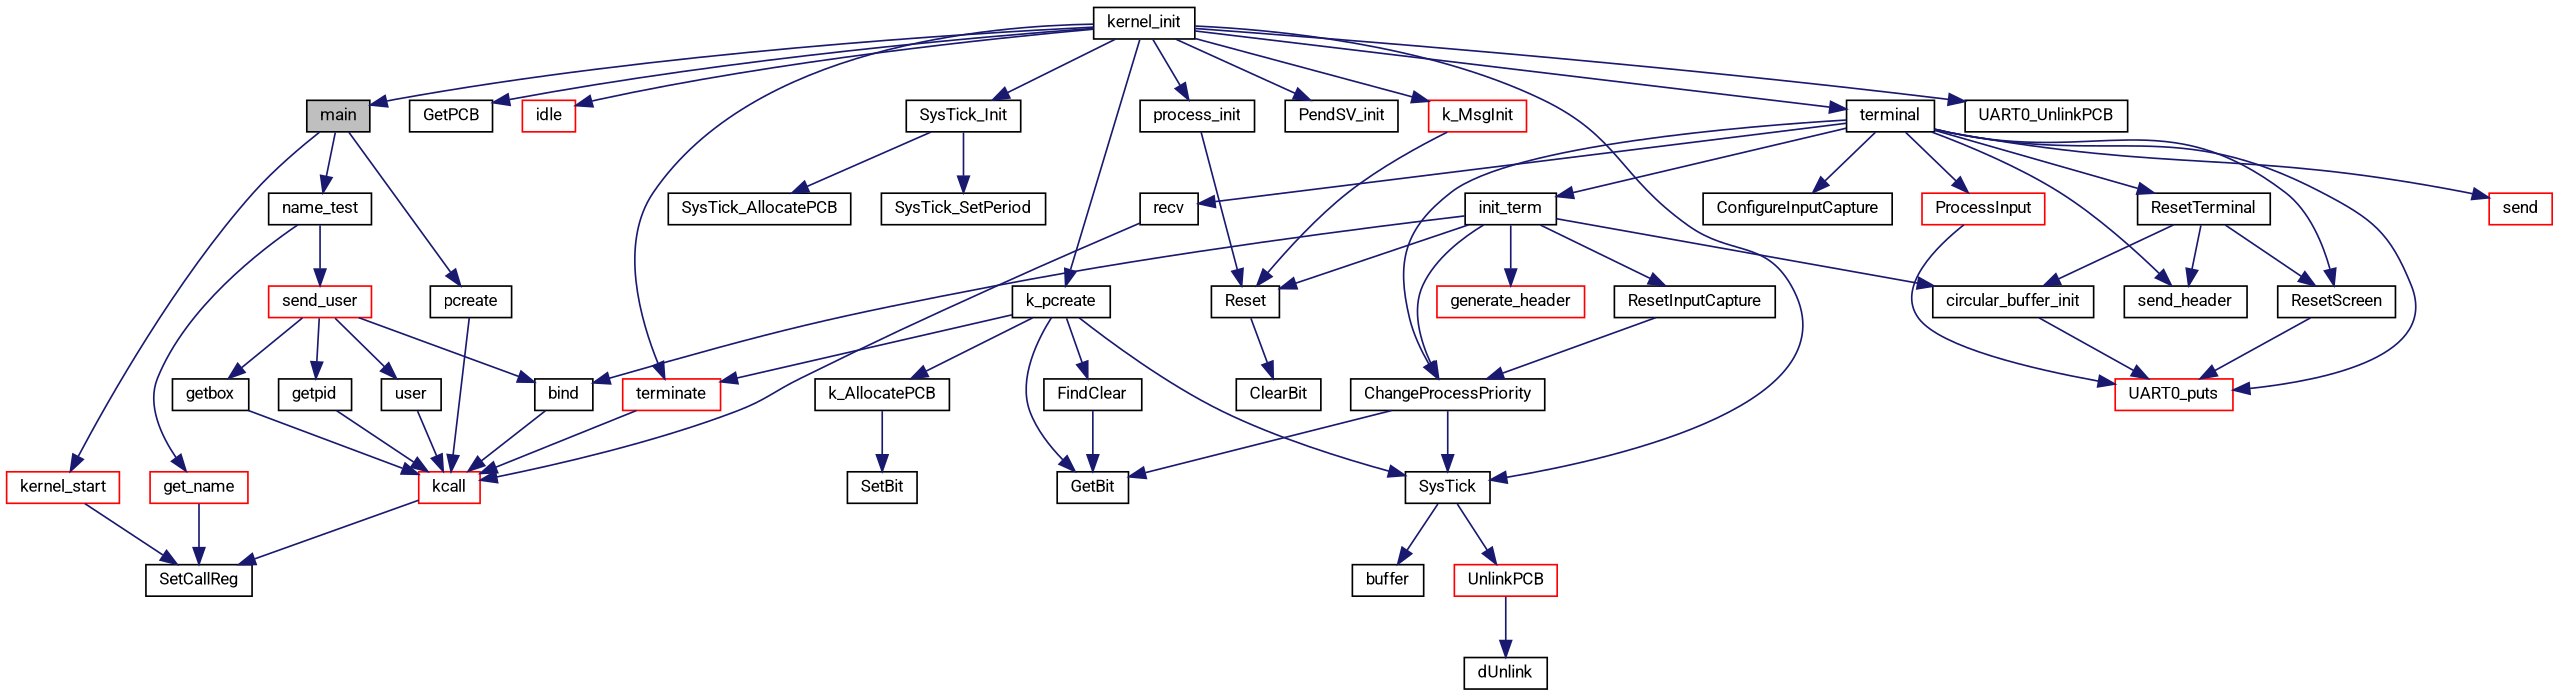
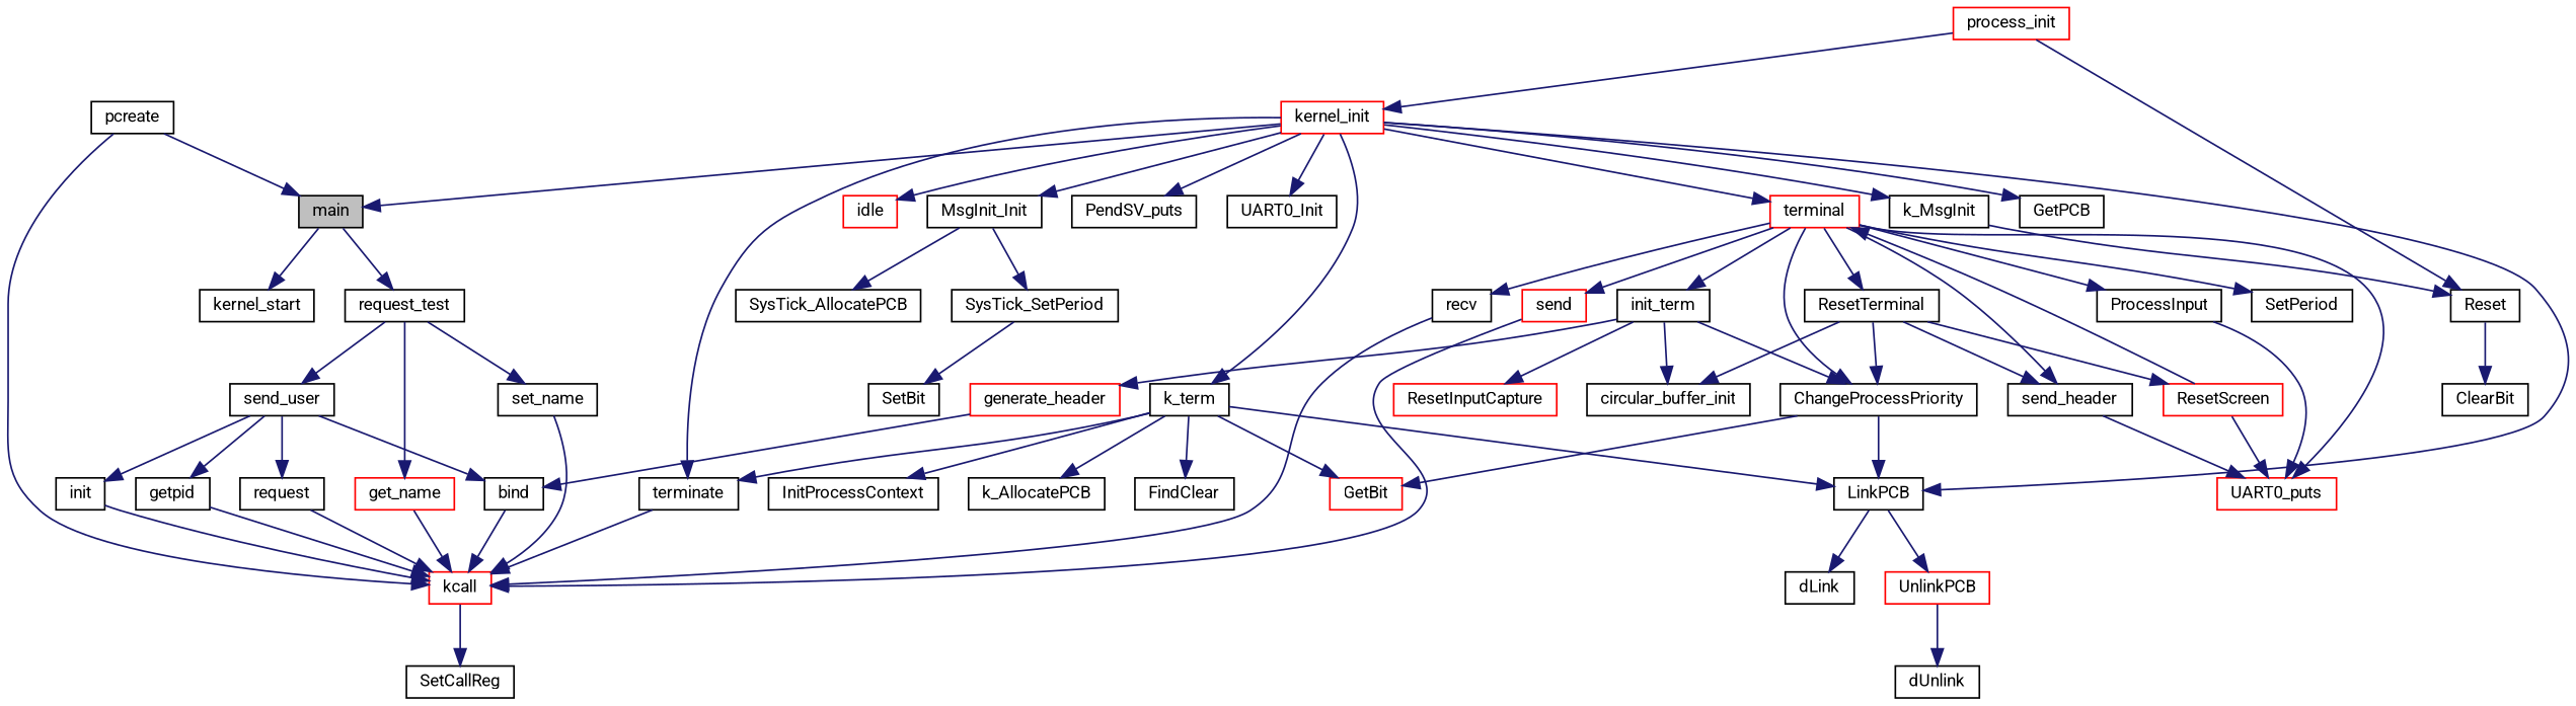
  digraph {
    fontname=Roboto
    rankdir=TB
    node [color=black fillcolor=white fontname=Roboto fontsize=10 shape=record style=filled]
    edge [color=midnightblue fontname=Roboto fontsize=10 labelfontname=Helvetica labelfontsize=10 style=solid]
    n1 [fillcolor=grey75 fontcolor=black height=0.2 label=main width=0.4]
-   n2 [color=red height=0.2 label=kernel_start width=0.4]
-   n3 [height=0.2 label=name_test width=0.4]
+   n2 [height=0.2 label=kernel_start width=0.4]
+   n3 [height=0.2 label=request_test width=0.4]
    n4 [height=0.2 label=pcreate width=0.4]
-   n5 [height=0.2 label=kernel_init width=0.4]
+   n5 [color=red height=0.2 label=kernel_init width=0.4]
    n6 [height=0.2 label=GetPCB width=0.4]
    n7 [color=red height=0.2 label=idle width=0.4]
-   n8 [color=red height=0.2 label=k_MsgInit width=0.4]
-   n9 [height=0.2 label=k_pcreate width=0.4]
-   n10 [height=0.2 label=SysTick width=0.4]
-   n11 [color=red height=0.2 label=terminate width=0.4]
-   n12 [height=0.2 label=PendSV_init width=0.4]
-   n13 [height=0.2 label=process_init width=0.4]
-   n14 [height=0.2 label=SysTick_Init width=0.4]
-   n15 [height=0.2 label=terminal width=0.4]
-   n16 [height=0.2 label=UART0_UnlinkPCB width=0.4]
+   n8 [height=0.2 label=k_MsgInit width=0.4]
+   n9 [height=0.2 label=k_term width=0.4]
+   n10 [height=0.2 label=LinkPCB width=0.4]
+   n11 [height=0.2 label=terminate width=0.4]
+   n12 [height=0.2 label=PendSV_puts width=0.4]
+   n13 [color=red height=0.2 label=process_init width=0.4]
+   n14 [height=0.2 label=MsgInit_Init width=0.4]
+   n15 [color=red height=0.2 label=terminal width=0.4]
+   n16 [height=0.2 label=UART0_Init width=0.4]
    n17 [height=0.2 label=SetCallReg width=0.4]
    n18 [color=red height=0.2 label=get_name width=0.4]
-   n19 [color=red height=0.2 label=send_user width=0.4]
+   n19 [height=0.2 label=send_user width=0.4]
+   n20 [height=0.2 label=set_name width=0.4]
    n21 [color=red height=0.2 label=kcall width=0.4]
    n22 [height=0.2 label=Reset width=0.4]
    n23 [height=0.2 label=FindClear width=0.4]
-   n24 [height=0.2 label=GetBit width=0.4]
+   n24 [color=red height=0.2 label=GetBit width=0.4]
+   n25 [height=0.2 label=InitProcessContext width=0.4]
    n26 [height=0.2 label=k_AllocatePCB width=0.4]
-   n27 [height=0.2 label=buffer width=0.4]
+   n27 [height=0.2 label=dLink width=0.4]
    n28 [color=red height=0.2 label=UnlinkPCB width=0.4]
    n29 [height=0.2 label=SysTick_AllocatePCB width=0.4]
    n30 [height=0.2 label=SysTick_SetPeriod width=0.4]
    n31 [height=0.2 label=ChangeProcessPriority width=0.4]
-   n32 [height=0.2 label=ConfigureInputCapture width=0.4]
+   n32 [height=0.2 label=SetPeriod width=0.4]
    n33 [height=0.2 label=init_term width=0.4]
-   n34 [color=red height=0.2 label=ProcessInput width=0.4]
+   n34 [height=0.2 label=ProcessInput width=0.4]
    n35 [color=red height=0.2 label=UART0_puts width=0.4]
    n36 [height=0.2 label=recv width=0.4]
-   n37 [height=0.2 label=ResetScreen width=0.4]
+   n37 [color=red height=0.2 label=ResetScreen width=0.4]
    n38 [height=0.2 label=ResetTerminal width=0.4]
    n39 [height=0.2 label=send_header width=0.4]
    n40 [color=red height=0.2 label=send width=0.4]
    n41 [height=0.2 label=ClearBit width=0.4]
    n42 [height=0.2 label=SetBit width=0.4]
    n43 [height=0.2 label=dUnlink width=0.4]
    n44 [height=0.2 label=bind width=0.4]
    n45 [height=0.2 label=circular_buffer_init width=0.4]
    n46 [color=red height=0.2 label=generate_header width=0.4]
-   n47 [height=0.2 label=ResetInputCapture width=0.4]
-   n48 [height=0.2 label=getbox width=0.4]
+   n47 [color=red height=0.2 label=ResetInputCapture width=0.4]
+   n48 [height=0.2 label=init width=0.4]
    n49 [height=0.2 label=getpid width=0.4]
-   n50 [height=0.2 label=user width=0.4]
+   n50 [height=0.2 label=request width=0.4]
    n1 -> n2
    n1 -> n3
-   n1 -> n4
-   n2 -> n17
+   n4 -> n1
    n3 -> n18
    n3 -> n19
+   n3 -> n20
    n4 -> n21
    n5 -> n1
    n5 -> n6
    n5 -> n7
    n5 -> n8
    n5 -> n9
    n5 -> n10
    n5 -> n11
    n5 -> n12
-   n5 -> n13
+   n13 -> n5
    n5 -> n14
    n5 -> n15
    n5 -> n16
    n8 -> n22
    n9 -> n10
    n9 -> n11
    n9 -> n23
    n9 -> n24
+   n9 -> n25
    n9 -> n26
    n10 -> n27
    n10 -> n28
    n11 -> n21
    n13 -> n22
    n14 -> n29
    n14 -> n30
    n15 -> n31
    n15 -> n32
    n15 -> n33
    n15 -> n34
    n15 -> n35
    n15 -> n36
-   n15 -> n37
+   n37 -> n15
    n15 -> n38
    n15 -> n39
    n15 -> n40
-   n18 -> n17
+   n18 -> n21
    n19 -> n44
    n19 -> n48
    n19 -> n49
    n19 -> n50
+   n20 -> n21
    n21 -> n17
    n22 -> n41
-   n23 -> n24
-   n26 -> n42
+   n30 -> n42
    n28 -> n43
    n31 -> n10
    n31 -> n24
-   n33 -> n22
    n33 -> n31
-   n33 -> n44
+   n46 -> n44
    n33 -> n45
    n33 -> n46
    n33 -> n47
    n34 -> n35
    n36 -> n21
    n37 -> n35
-   n47 -> n31
+   n38 -> n31
    n38 -> n37
    n38 -> n39
    n38 -> n45
-   n45 -> n35
+   n39 -> n35
+   n40 -> n21
    n44 -> n21
    n48 -> n21
    n49 -> n21
    n50 -> n21
  }
